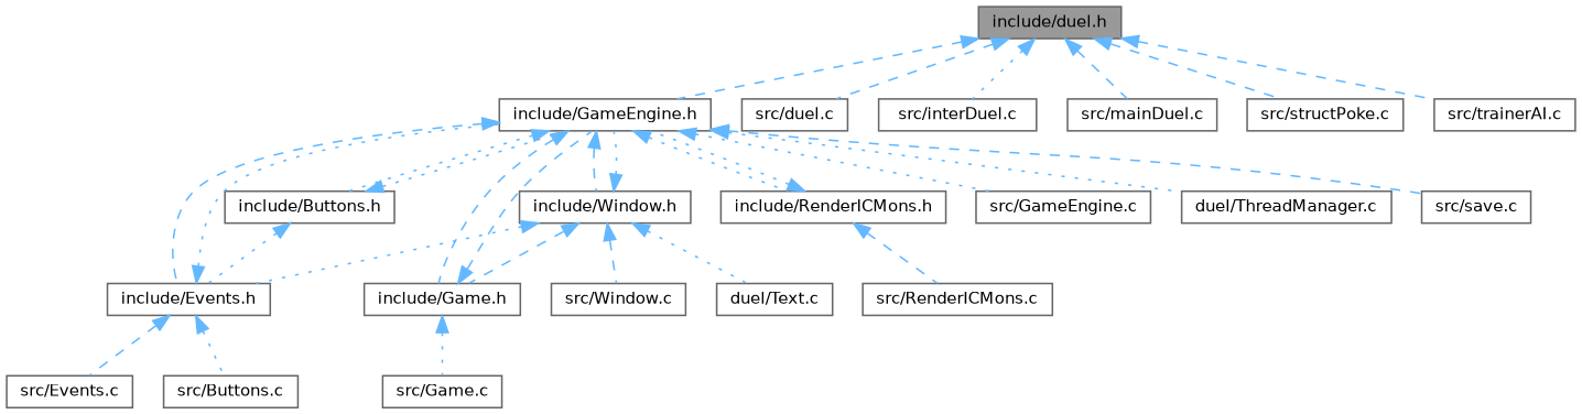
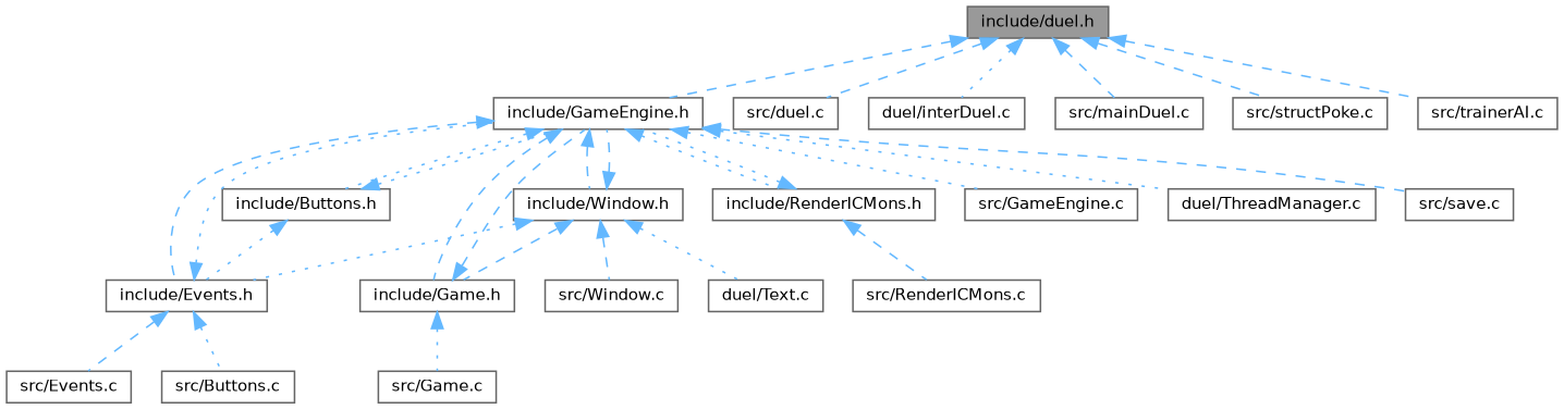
  digraph {
    node [color=grey40 fillcolor=white fontname=Helvetica fontsize=10 shape=box style=filled]
    edge [color=steelblue1 dir=back fontname=Helvetica fontsize=10 labelfontname=Helvetica labelfontsize=10 style=dashed]
    n1 [color=gray40 fillcolor=grey60 fontcolor=black height=0.2 label="include/duel.h" width=0.4]
    n2 [height=0.2 label="include/GameEngine.h" width=0.4]
    n3 [height=0.2 label="src/duel.c" width=0.4]
-   n4 [height=0.2 label="src/interDuel.c" width=0.4]
+   n4 [height=0.2 label="duel/interDuel.c" width=0.4]
    n5 [height=0.2 label="src/mainDuel.c" width=0.4]
    n6 [height=0.2 label="src/structPoke.c" width=0.4]
    n7 [height=0.2 label="src/trainerAI.c" width=0.4]
    n8 [height=0.2 label="include/Buttons.h" width=0.4]
    n9 [height=0.2 label="include/Events.h" width=0.4]
    n10 [height=0.2 label="include/Game.h" width=0.4]
    n11 [height=0.2 label="include/RenderICMons.h" width=0.4]
    n12 [height=0.2 label="include/Window.h" width=0.4]
    n13 [height=0.2 label="src/GameEngine.c" width=0.4]
    n14 [height=0.2 label="duel/ThreadManager.c" width=0.4]
    n15 [height=0.2 label="src/save.c" width=0.4]
    n16 [height=0.2 label="src/Buttons.c" width=0.4]
    n17 [height=0.2 label="src/Events.c" width=0.4]
    n18 [height=0.2 label="src/Game.c" width=0.4]
    n19 [height=0.2 label="src/RenderICMons.c" width=0.4]
    n20 [height=0.2 label="duel/Text.c" width=0.4]
    n21 [height=0.2 label="src/Window.c" width=0.4]
    n1 -> n2
    n1 -> n3
    n1 -> n4 [style=dotted]
    n1 -> n5
    n1 -> n6
    n1 -> n7
    n2 -> n8 [style=dotted]
    n2 -> n9
    n2 -> n10
    n2 -> n11 [style=dotted]
    n2 -> n12
    n2 -> n13 [style=dotted]
    n2 -> n14 [style=dotted]
    n2 -> n15
    n8 -> n2 [style=dotted]
    n8 -> n9 [style=dotted]
    n9 -> n2 [style=dotted]
    n9 -> n16 [style=dotted]
    n9 -> n17
    n10 -> n2
    n10 -> n18 [style=dotted]
    n11 -> n2 [style=dotted]
    n11 -> n19
-   n12 -> n2 [style=dotted]
+   n12 -> n2
    n12 -> n9 [style=dotted]
    n12 -> n10
    n12 -> n20 [style=dotted]
    n12 -> n21
  }
